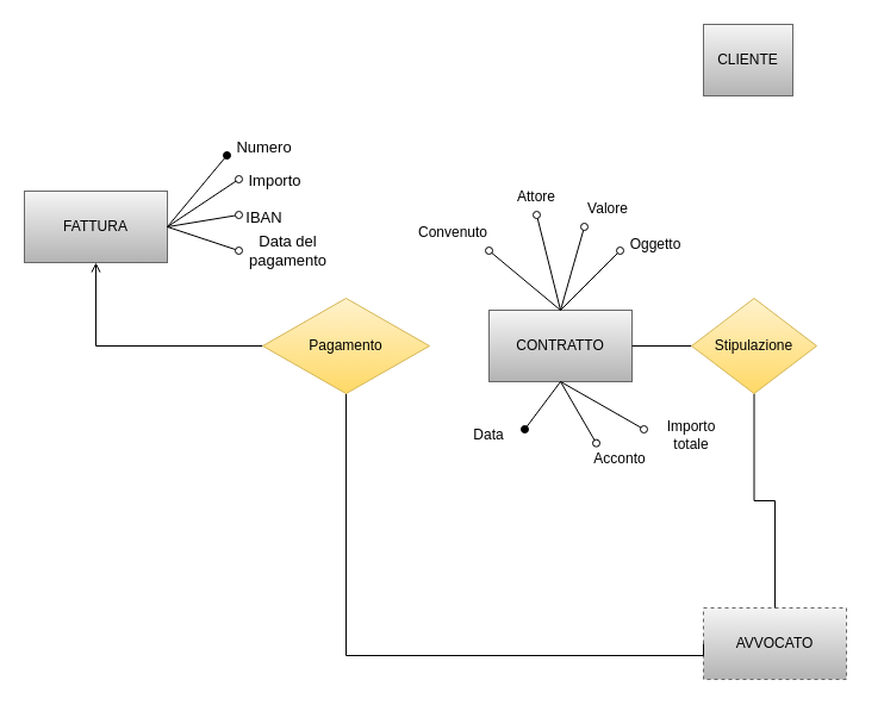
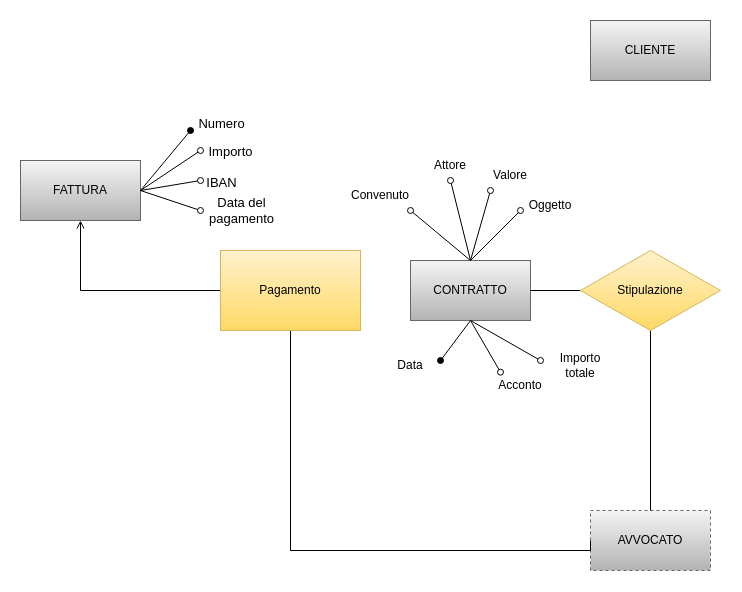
  <mxCell id="0" />
  <mxCell id="1" parent="0" />
- <mxCell id="2" value="CLIENTE" style="rounded=0;whiteSpace=wrap;html=1;fillColor=#f5f5f5;strokeColor=#666666;gradientColor=#b3b3b3;" vertex="1" parent="1"><mxGeometry x="590" y="20" width="75" height="60" as="geometry" /></mxCell>
+ <mxCell id="2" value="CLIENTE" style="rounded=0;whiteSpace=wrap;html=1;fillColor=#f5f5f5;strokeColor=#666666;gradientColor=#b3b3b3;" vertex="1" parent="1"><mxGeometry x="590" y="20" width="120" height="60" as="geometry" /></mxCell>
  <mxCell id="3" value="CONTRATTO" style="rounded=0;whiteSpace=wrap;html=1;fillColor=#f5f5f5;gradientColor=#b3b3b3;strokeColor=#666666;" vertex="1" parent="1"><mxGeometry x="410" y="260" width="120" height="60" as="geometry" /></mxCell>
  <mxCell id="4" value="AVVOCATO" style="rounded=0;whiteSpace=wrap;html=1;fillColor=#f5f5f5;gradientColor=#b3b3b3;strokeColor=#666666;dashed=1;" vertex="1" parent="1"><mxGeometry x="590" y="510" width="120" height="60" as="geometry" /></mxCell>
  <mxCell id="5" value="FATTURA" style="rounded=0;whiteSpace=wrap;html=1;fillColor=#f5f5f5;gradientColor=#b3b3b3;strokeColor=#666666;" vertex="1" parent="1"><mxGeometry x="20" y="160" width="120" height="60" as="geometry" /></mxCell>
  <mxCell id="6" value="" style="edgeStyle=orthogonalEdgeStyle;rounded=0;orthogonalLoop=1;jettySize=auto;html=1;startArrow=none;startFill=0;endArrow=none;endFill=0;" edge="1" parent="1" source="8" target="4"><mxGeometry relative="1" as="geometry" /></mxCell>
  <mxCell id="7" value="" style="edgeStyle=orthogonalEdgeStyle;rounded=0;orthogonalLoop=1;jettySize=auto;html=1;startArrow=none;startFill=0;endArrow=none;endFill=0;" edge="1" parent="1" source="8" target="3"><mxGeometry relative="1" as="geometry" /></mxCell>
- <mxCell id="8" value="Stipulazione" style="rhombus;whiteSpace=wrap;html=1;fillColor=#fff2cc;gradientColor=#ffd966;strokeColor=#d6b656;" vertex="1" parent="1"><mxGeometry x="580" y="250" width="105" height="80" as="geometry" /></mxCell>
+ <mxCell id="8" value="Stipulazione" style="rhombus;whiteSpace=wrap;html=1;fillColor=#fff2cc;gradientColor=#ffd966;strokeColor=#d6b656;" vertex="1" parent="1"><mxGeometry x="580" y="250" width="140" height="80" as="geometry" /></mxCell>
  <mxCell id="9" value="" style="edgeStyle=orthogonalEdgeStyle;rounded=0;orthogonalLoop=1;jettySize=auto;html=1;startArrow=none;startFill=0;endArrow=open;endFill=0;" edge="1" parent="1" source="11" target="5"><mxGeometry relative="1" as="geometry" /></mxCell>
  <mxCell id="10" style="edgeStyle=orthogonalEdgeStyle;rounded=0;orthogonalLoop=1;jettySize=auto;html=1;startArrow=none;startFill=0;endArrow=none;endFill=0;entryX=0;entryY=0.5;entryDx=0;entryDy=0;" edge="1" parent="1" source="11" target="4"><mxGeometry relative="1" as="geometry"><mxPoint x="260" y="190" as="targetPoint" /><Array as="points"><mxPoint x="290" y="550" /><mxPoint x="590" y="550" /></Array></mxGeometry></mxCell>
- <mxCell id="11" value="Pagamento" style="rhombus;whiteSpace=wrap;html=1;fillColor=#fff2cc;gradientColor=#ffd966;strokeColor=#d6b656;" vertex="1" parent="1"><mxGeometry x="220" y="250" width="140" height="80" as="geometry" /></mxCell>
+ <mxCell id="11" value="Pagamento" style="whiteSpace=wrap;html=1;fillColor=#fff2cc;gradientColor=#ffd966;strokeColor=#d6b656;rounded=0;" vertex="1" parent="1"><mxGeometry x="220" y="250" width="140" height="80" as="geometry" /></mxCell>
  <mxCell id="12" value="" style="endArrow=oval;html=1;rounded=0;endFill=1;exitX=1;exitY=0.5;exitDx=0;exitDy=0;" edge="1" parent="1"><mxGeometry width="50" height="50" relative="1" as="geometry"><mxPoint x="140" y="190" as="sourcePoint" /><mxPoint x="190" y="130" as="targetPoint" /></mxGeometry></mxCell>
  <mxCell id="13" value="&lt;font style=&quot;font-size: 13px&quot;&gt;Numero&lt;br&gt;&lt;/font&gt;" style="edgeLabel;html=1;align=center;verticalAlign=middle;resizable=0;points=[];" vertex="1" connectable="0" parent="12"><mxGeometry x="0.58" y="2" relative="1" as="geometry"><mxPoint x="42" y="-19" as="offset" /></mxGeometry></mxCell>
  <mxCell id="14" value="" style="endArrow=oval;html=1;rounded=0;fontSize=13;endFill=0;" edge="1" parent="1"><mxGeometry width="50" height="50" relative="1" as="geometry"><mxPoint x="140" y="190" as="sourcePoint" /><mxPoint x="200" y="180" as="targetPoint" /></mxGeometry></mxCell>
  <mxCell id="15" value="IBAN" style="edgeLabel;html=1;align=center;verticalAlign=middle;resizable=0;points=[];fontSize=13;" vertex="1" connectable="0" parent="14"><mxGeometry x="0.346" y="2" relative="1" as="geometry"><mxPoint x="40" as="offset" /></mxGeometry></mxCell>
  <mxCell id="16" value="" style="endArrow=oval;html=1;rounded=0;fontSize=13;endFill=0;" edge="1" parent="1"><mxGeometry width="50" height="50" relative="1" as="geometry"><mxPoint x="140" y="190" as="sourcePoint" /><mxPoint x="200" y="210" as="targetPoint" /></mxGeometry></mxCell>
  <mxCell id="17" value="Data del&lt;br&gt;pagamento" style="edgeLabel;html=1;align=center;verticalAlign=middle;resizable=0;points=[];fontSize=13;" vertex="1" connectable="0" parent="16"><mxGeometry x="0.346" y="2" relative="1" as="geometry"><mxPoint x="59" y="8" as="offset" /></mxGeometry></mxCell>
  <mxCell id="18" value="" style="endArrow=oval;html=1;rounded=0;fontSize=13;endFill=0;" edge="1" parent="1"><mxGeometry width="50" height="50" relative="1" as="geometry"><mxPoint x="140" y="190" as="sourcePoint" /><mxPoint x="200" y="150" as="targetPoint" /></mxGeometry></mxCell>
  <mxCell id="19" value="Importo" style="edgeLabel;html=1;align=center;verticalAlign=middle;resizable=0;points=[];fontSize=13;" vertex="1" connectable="0" parent="18"><mxGeometry x="0.346" y="2" relative="1" as="geometry"><mxPoint x="50" y="-11" as="offset" /></mxGeometry></mxCell>
  <mxCell id="20" value="" style="endArrow=oval;html=1;rounded=0;endFill=0;" edge="1" parent="1"><mxGeometry width="50" height="50" relative="1" as="geometry"><mxPoint x="470" y="260" as="sourcePoint" /><mxPoint x="520" y="210" as="targetPoint" /></mxGeometry></mxCell>
  <mxCell id="21" value="Oggetto" style="text;html=1;strokeColor=none;fillColor=none;align=center;verticalAlign=middle;whiteSpace=wrap;rounded=0;" vertex="1" parent="1"><mxGeometry x="520" y="190" width="60" height="30" as="geometry" /></mxCell>
  <mxCell id="22" value="" style="endArrow=oval;html=1;rounded=0;endFill=0;exitX=0.5;exitY=0;exitDx=0;exitDy=0;" edge="1" parent="1" source="3"><mxGeometry width="50" height="50" relative="1" as="geometry"><mxPoint x="490" y="-80" as="sourcePoint" /><mxPoint x="490" y="190" as="targetPoint" /></mxGeometry></mxCell>
  <mxCell id="23" value="Valore" style="text;html=1;strokeColor=none;fillColor=none;align=center;verticalAlign=middle;whiteSpace=wrap;rounded=0;" vertex="1" parent="1"><mxGeometry x="480" y="160" width="60" height="30" as="geometry" /></mxCell>
  <mxCell id="24" value="" style="endArrow=oval;html=1;rounded=0;endFill=0;exitX=0.5;exitY=0;exitDx=0;exitDy=0;" edge="1" parent="1" source="3"><mxGeometry width="50" height="50" relative="1" as="geometry"><mxPoint x="490" y="-80" as="sourcePoint" /><mxPoint x="450" y="180" as="targetPoint" /></mxGeometry></mxCell>
  <mxCell id="25" value="Attore" style="text;html=1;strokeColor=none;fillColor=none;align=center;verticalAlign=middle;whiteSpace=wrap;rounded=0;" vertex="1" parent="1"><mxGeometry x="420" y="150" width="60" height="30" as="geometry" /></mxCell>
  <mxCell id="26" value="" style="endArrow=oval;html=1;rounded=0;endFill=0;exitX=0.5;exitY=0;exitDx=0;exitDy=0;" edge="1" parent="1" source="3"><mxGeometry width="50" height="50" relative="1" as="geometry"><mxPoint x="490" y="-80" as="sourcePoint" /><mxPoint x="410" y="210" as="targetPoint" /></mxGeometry></mxCell>
  <mxCell id="27" value="Convenuto" style="text;html=1;strokeColor=none;fillColor=none;align=center;verticalAlign=middle;whiteSpace=wrap;rounded=0;" vertex="1" parent="1"><mxGeometry x="350" y="180" width="60" height="30" as="geometry" /></mxCell>
  <mxCell id="28" value="" style="endArrow=oval;html=1;rounded=0;endFill=0;exitX=0.5;exitY=1;exitDx=0;exitDy=0;" edge="1" parent="1" source="3"><mxGeometry width="50" height="50" relative="1" as="geometry"><mxPoint x="370" y="-80" as="sourcePoint" /><mxPoint x="540" y="360" as="targetPoint" /></mxGeometry></mxCell>
  <mxCell id="29" value="Importo&lt;br&gt;totale" style="text;html=1;strokeColor=none;fillColor=none;align=center;verticalAlign=middle;whiteSpace=wrap;rounded=0;" vertex="1" parent="1"><mxGeometry x="550" y="350" width="60" height="30" as="geometry" /></mxCell>
  <mxCell id="30" value="" style="endArrow=oval;html=1;rounded=0;endFill=0;exitX=0.5;exitY=1;exitDx=0;exitDy=0;" edge="1" parent="1" source="3"><mxGeometry width="50" height="50" relative="1" as="geometry"><mxPoint x="370" y="-80" as="sourcePoint" /><mxPoint x="500" y="371.667" as="targetPoint" /></mxGeometry></mxCell>
  <mxCell id="31" value="Acconto" style="text;html=1;strokeColor=none;fillColor=none;align=center;verticalAlign=middle;whiteSpace=wrap;rounded=0;" vertex="1" parent="1"><mxGeometry x="490" y="370" width="60" height="30" as="geometry" /></mxCell>
  <mxCell id="32" value="" style="endArrow=oval;html=1;rounded=0;endFill=1;exitX=0.5;exitY=1;exitDx=0;exitDy=0;" edge="1" parent="1" source="3"><mxGeometry width="50" height="50" relative="1" as="geometry"><mxPoint x="370" y="-80" as="sourcePoint" /><mxPoint x="440" y="360" as="targetPoint" /></mxGeometry></mxCell>
  <mxCell id="33" value="Data" style="text;html=1;strokeColor=none;fillColor=none;align=center;verticalAlign=middle;whiteSpace=wrap;rounded=0;" vertex="1" parent="1"><mxGeometry x="380" y="350" width="60" height="30" as="geometry" /></mxCell>
